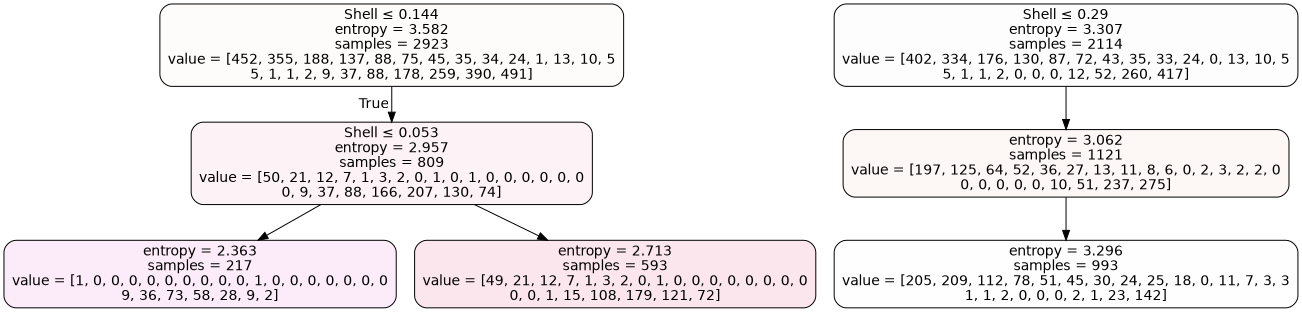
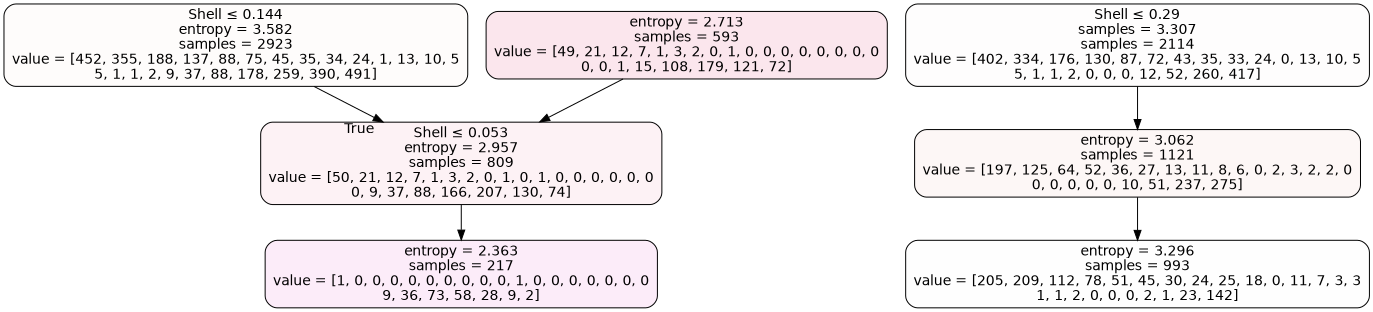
  digraph {
    node [color=black fontname=helvetica shape=box style="filled, rounded"]
    edge [fontname=helvetica]
    n1 [fillcolor="#e5563904" label=<Shell &le; 0.144<br/>entropy = 3.582<br/>samples = 2923<br/>value = [452, 355, 188, 137, 88, 75, 45, 35, 34, 24, 1, 13, 10, 5<br/>5, 1, 1, 2, 9, 37, 88, 178, 259, 390, 491]>]
    n2 [fillcolor="#e5396f10" label=<Shell &le; 0.053<br/>entropy = 2.957<br/>samples = 809<br/>value = [50, 21, 12, 7, 1, 3, 2, 0, 1, 0, 1, 0, 0, 0, 0, 0, 0<br/>0, 9, 37, 88, 166, 207, 130, 74]>]
    n3 [fillcolor="#e539c018" label=<entropy = 2.363<br/>samples = 217<br/>value = [1, 0, 0, 0, 0, 0, 0, 0, 0, 0, 1, 0, 0, 0, 0, 0, 0, 0<br/>9, 36, 73, 58, 28, 9, 2]>]
    n4 [fillcolor="#e5396f1f" label=<entropy = 2.713<br/>samples = 593<br/>value = [49, 21, 12, 7, 1, 3, 2, 0, 1, 0, 0, 0, 0, 0, 0, 0, 0<br/>0, 0, 1, 15, 108, 179, 121, 72]>]
-   n5 [fillcolor="#e5563902" label=<Shell &le; 0.29<br/>entropy = 3.307<br/>samples = 2114<br/>value = [402, 334, 176, 130, 87, 72, 43, 35, 33, 24, 0, 13, 10, 5<br/>5, 1, 1, 2, 0, 0, 0, 12, 52, 260, 417]>]
+   n5 [fillcolor="#e5563902" label=<Shell &le; 0.29<br/>samples = 3.307<br/>samples = 2114<br/>value = [402, 334, 176, 130, 87, 72, 43, 35, 33, 24, 0, 13, 10, 5<br/>5, 1, 1, 2, 0, 0, 0, 12, 52, 260, 417]>]
    n6 [fillcolor="#e556390b" label=<entropy = 3.062<br/>samples = 1121<br/>value = [197, 125, 64, 52, 36, 27, 13, 11, 8, 6, 0, 2, 3, 2, 2, 0<br/>0, 0, 0, 0, 0, 10, 51, 237, 275]>]
    n7 [fillcolor="#e5a93901" label=<entropy = 3.296<br/>samples = 993<br/>value = [205, 209, 112, 78, 51, 45, 30, 24, 25, 18, 0, 11, 7, 3, 3<br/>1, 1, 2, 0, 0, 0, 2, 1, 23, 142]>]
    n1 -> n2 [headlabel=True labelangle=45 labeldistance=2.5]
    n2 -> n3
-   n2 -> n4
+   n4 -> n2
    n5 -> n6
    n6 -> n7
  }
